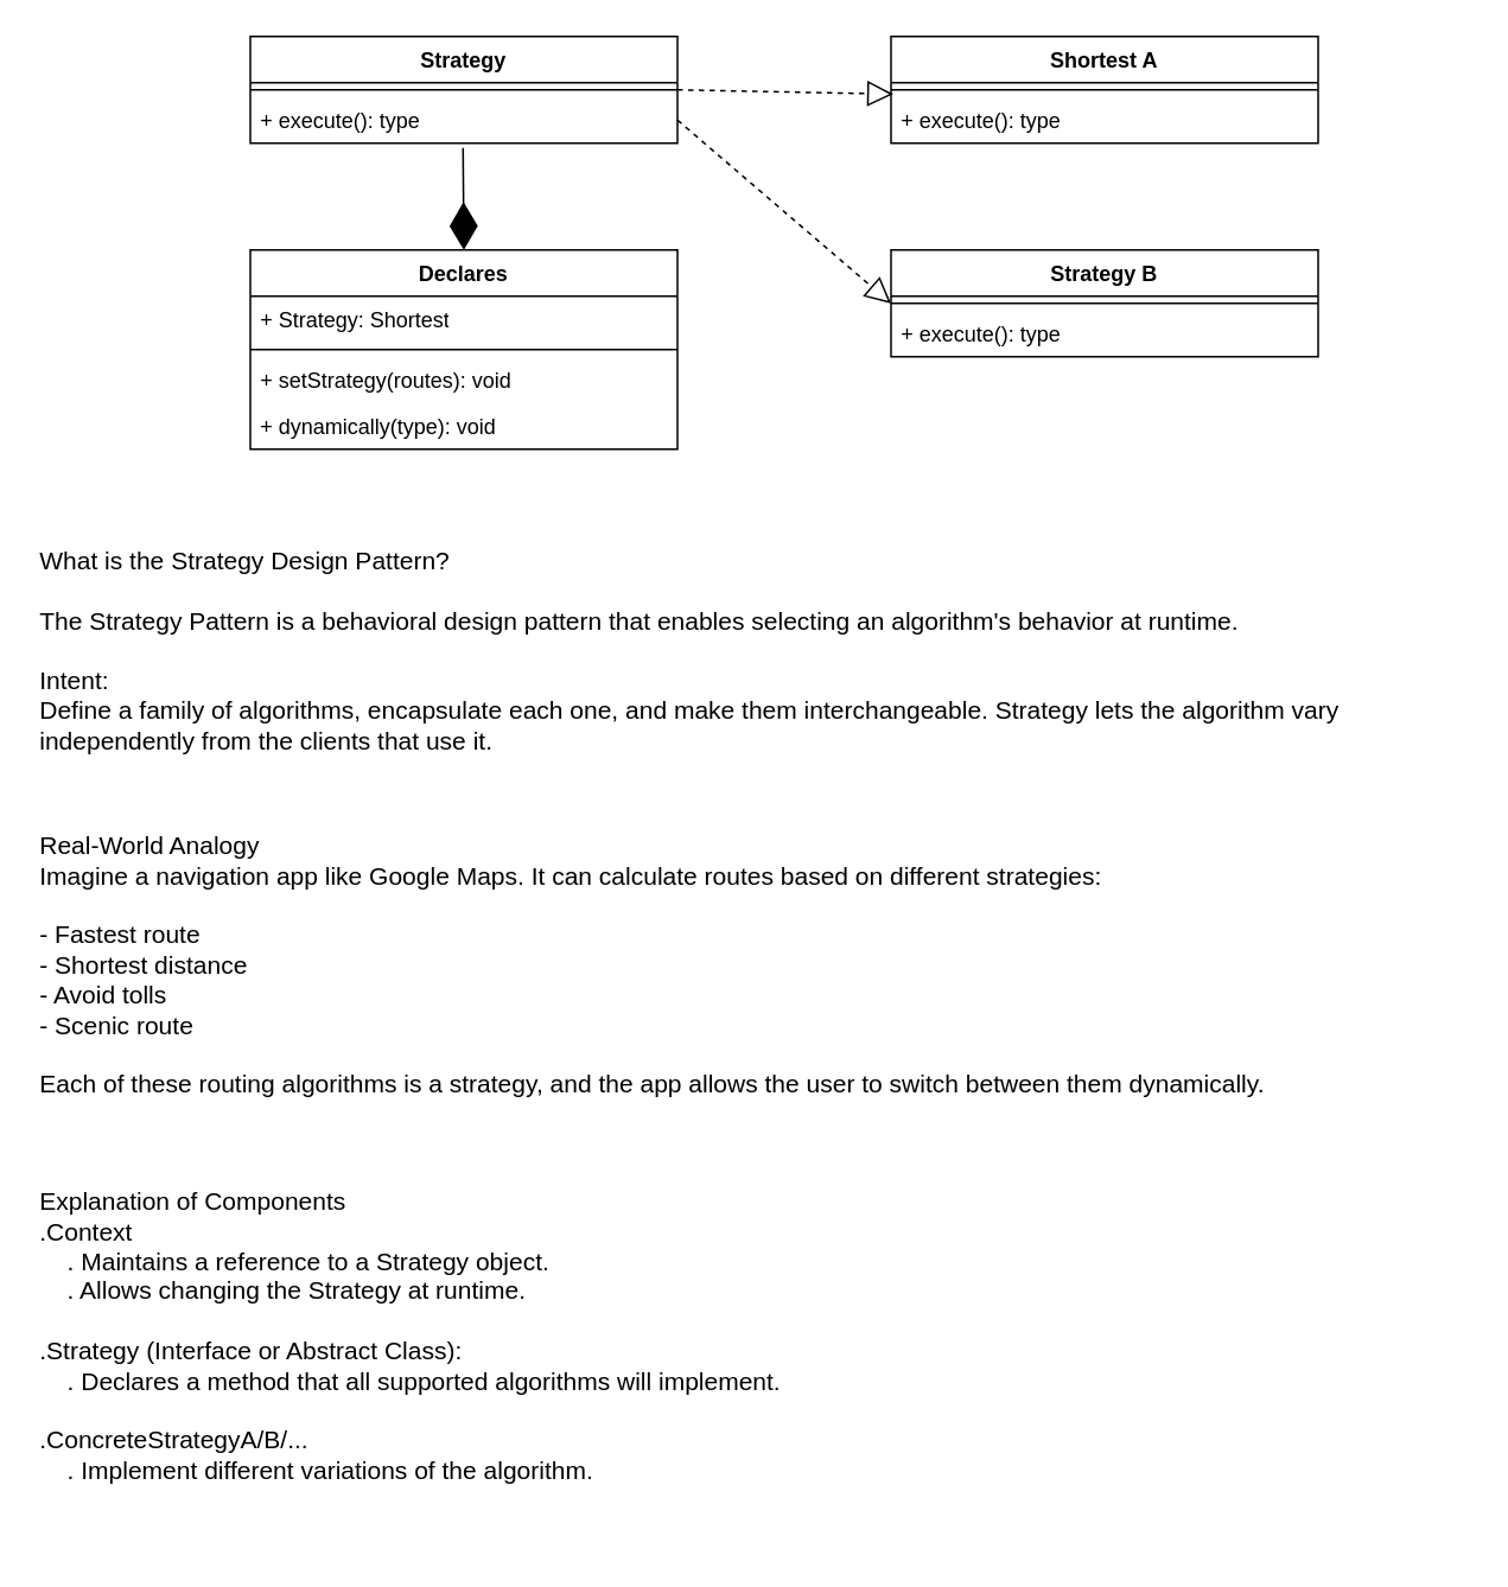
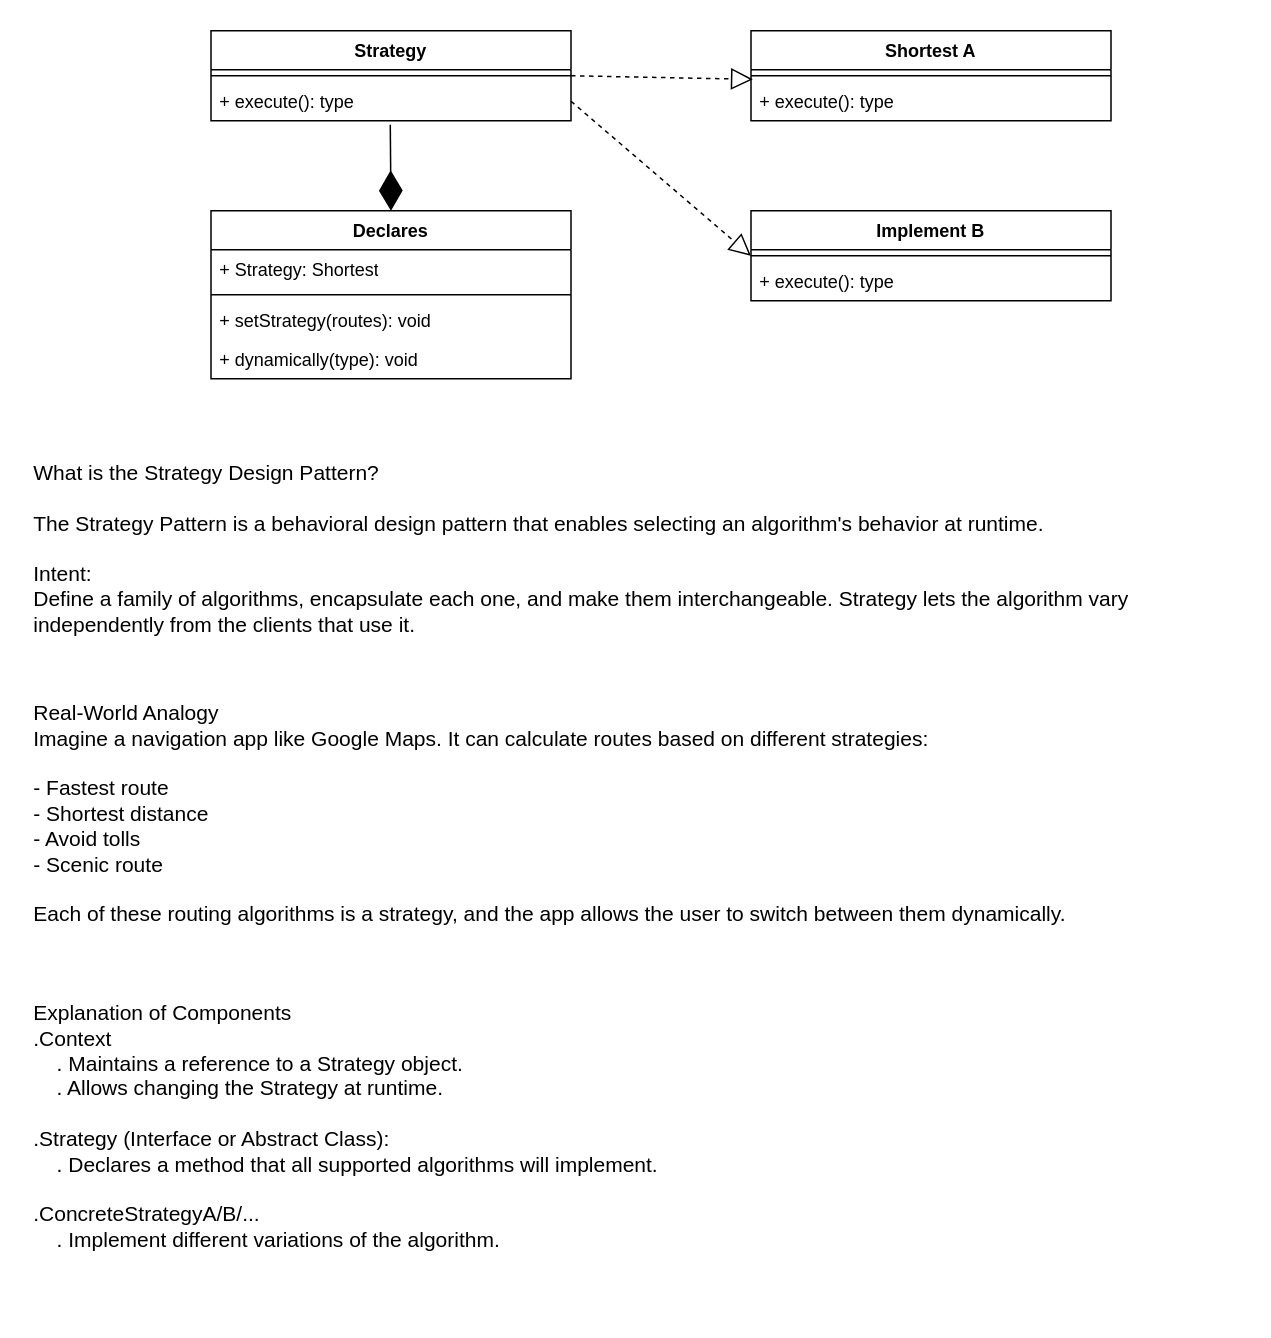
  <mxCell id="0" />
  <mxCell id="1" parent="0" />
  <mxCell id="2" value="Declares" style="swimlane;fontStyle=1;align=center;verticalAlign=top;childLayout=stackLayout;horizontal=1;startSize=26;horizontalStack=0;resizeParent=1;resizeParentMax=0;resizeLast=0;collapsible=1;marginBottom=0;whiteSpace=wrap;html=1;" vertex="1" parent="1"><mxGeometry x="140" y="140" width="240" height="112" as="geometry" /></mxCell>
  <mxCell id="3" value="+ Strategy: Shortest" style="text;strokeColor=none;fillColor=none;align=left;verticalAlign=top;spacingLeft=4;spacingRight=4;overflow=hidden;rotatable=0;points=[[0,0.5],[1,0.5]];portConstraint=eastwest;whiteSpace=wrap;html=1;" vertex="1" parent="2"><mxGeometry y="26" width="240" height="26" as="geometry" /></mxCell>
  <mxCell id="4" value="" style="line;strokeWidth=1;fillColor=none;align=left;verticalAlign=middle;spacingTop=-1;spacingLeft=3;spacingRight=3;rotatable=0;labelPosition=right;points=[];portConstraint=eastwest;strokeColor=inherit;" vertex="1" parent="2"><mxGeometry y="52" width="240" height="8" as="geometry" /></mxCell>
  <mxCell id="5" value="+ setStrategy(routes): void" style="text;strokeColor=none;fillColor=none;align=left;verticalAlign=top;spacingLeft=4;spacingRight=4;overflow=hidden;rotatable=0;points=[[0,0.5],[1,0.5]];portConstraint=eastwest;whiteSpace=wrap;html=1;" vertex="1" parent="2"><mxGeometry y="60" width="240" height="26" as="geometry" /></mxCell>
  <mxCell id="6" value="+ dynamically(type): void" style="text;strokeColor=none;fillColor=none;align=left;verticalAlign=top;spacingLeft=4;spacingRight=4;overflow=hidden;rotatable=0;points=[[0,0.5],[1,0.5]];portConstraint=eastwest;whiteSpace=wrap;html=1;" vertex="1" parent="2"><mxGeometry y="86" width="240" height="26" as="geometry" /></mxCell>
  <mxCell id="7" value="Strategy" style="swimlane;fontStyle=1;align=center;verticalAlign=top;childLayout=stackLayout;horizontal=1;startSize=26;horizontalStack=0;resizeParent=1;resizeParentMax=0;resizeLast=0;collapsible=1;marginBottom=0;whiteSpace=wrap;html=1;" vertex="1" parent="1"><mxGeometry x="140" y="20" width="240" height="60" as="geometry" /></mxCell>
  <mxCell id="8" value="" style="line;strokeWidth=1;fillColor=none;align=left;verticalAlign=middle;spacingTop=-1;spacingLeft=3;spacingRight=3;rotatable=0;labelPosition=right;points=[];portConstraint=eastwest;strokeColor=inherit;" vertex="1" parent="7"><mxGeometry y="26" width="240" height="8" as="geometry" /></mxCell>
  <mxCell id="9" value="+ execute(): type" style="text;strokeColor=none;fillColor=none;align=left;verticalAlign=top;spacingLeft=4;spacingRight=4;overflow=hidden;rotatable=0;points=[[0,0.5],[1,0.5]];portConstraint=eastwest;whiteSpace=wrap;html=1;" vertex="1" parent="7"><mxGeometry y="34" width="240" height="26" as="geometry" /></mxCell>
  <mxCell id="10" value="Shortest A" style="swimlane;fontStyle=1;align=center;verticalAlign=top;childLayout=stackLayout;horizontal=1;startSize=26;horizontalStack=0;resizeParent=1;resizeParentMax=0;resizeLast=0;collapsible=1;marginBottom=0;whiteSpace=wrap;html=1;" vertex="1" parent="1"><mxGeometry x="500" y="20" width="240" height="60" as="geometry" /></mxCell>
  <mxCell id="11" value="" style="line;strokeWidth=1;fillColor=none;align=left;verticalAlign=middle;spacingTop=-1;spacingLeft=3;spacingRight=3;rotatable=0;labelPosition=right;points=[];portConstraint=eastwest;strokeColor=inherit;" vertex="1" parent="10"><mxGeometry y="26" width="240" height="8" as="geometry" /></mxCell>
  <mxCell id="12" value="+ execute(): type" style="text;strokeColor=none;fillColor=none;align=left;verticalAlign=top;spacingLeft=4;spacingRight=4;overflow=hidden;rotatable=0;points=[[0,0.5],[1,0.5]];portConstraint=eastwest;whiteSpace=wrap;html=1;" vertex="1" parent="10"><mxGeometry y="34" width="240" height="26" as="geometry" /></mxCell>
- <mxCell id="13" value="Strategy B" style="swimlane;fontStyle=1;align=center;verticalAlign=top;childLayout=stackLayout;horizontal=1;startSize=26;horizontalStack=0;resizeParent=1;resizeParentMax=0;resizeLast=0;collapsible=1;marginBottom=0;whiteSpace=wrap;html=1;" vertex="1" parent="1"><mxGeometry x="500" y="140" width="240" height="60" as="geometry" /></mxCell>
+ <mxCell id="13" value="Implement B" style="swimlane;fontStyle=1;align=center;verticalAlign=top;childLayout=stackLayout;horizontal=1;startSize=26;horizontalStack=0;resizeParent=1;resizeParentMax=0;resizeLast=0;collapsible=1;marginBottom=0;whiteSpace=wrap;html=1;" vertex="1" parent="1"><mxGeometry x="500" y="140" width="240" height="60" as="geometry" /></mxCell>
  <mxCell id="14" value="" style="line;strokeWidth=1;fillColor=none;align=left;verticalAlign=middle;spacingTop=-1;spacingLeft=3;spacingRight=3;rotatable=0;labelPosition=right;points=[];portConstraint=eastwest;strokeColor=inherit;" vertex="1" parent="13"><mxGeometry y="26" width="240" height="8" as="geometry" /></mxCell>
  <mxCell id="15" value="+ execute(): type" style="text;strokeColor=none;fillColor=none;align=left;verticalAlign=top;spacingLeft=4;spacingRight=4;overflow=hidden;rotatable=0;points=[[0,0.5],[1,0.5]];portConstraint=eastwest;whiteSpace=wrap;html=1;" vertex="1" parent="13"><mxGeometry y="34" width="240" height="26" as="geometry" /></mxCell>
  <mxCell id="16" value="" style="endArrow=diamondThin;endFill=1;endSize=24;html=1;rounded=0;entryX=0.5;entryY=0;entryDx=0;entryDy=0;exitX=0.498;exitY=1.1;exitDx=0;exitDy=0;exitPerimeter=0;" edge="1" parent="1" source="9" target="2"><mxGeometry width="160" relative="1" as="geometry"><mxPoint x="260" y="120" as="sourcePoint" /><mxPoint x="490" y="260" as="targetPoint" /></mxGeometry></mxCell>
  <mxCell id="17" value="" style="endArrow=block;dashed=1;endFill=0;endSize=12;html=1;rounded=0;entryX=0.005;entryY=-0.062;entryDx=0;entryDy=0;entryPerimeter=0;exitX=1;exitY=0.5;exitDx=0;exitDy=0;" edge="1" parent="1" source="7" target="12"><mxGeometry width="160" relative="1" as="geometry"><mxPoint x="380" y="240" as="sourcePoint" /><mxPoint x="540" y="240" as="targetPoint" /></mxGeometry></mxCell>
  <mxCell id="18" value="" style="endArrow=block;dashed=1;endFill=0;endSize=12;html=1;rounded=0;entryX=0;entryY=0.5;entryDx=0;entryDy=0;exitX=1;exitY=0.5;exitDx=0;exitDy=0;" edge="1" parent="1" source="9" target="13"><mxGeometry width="160" relative="1" as="geometry"><mxPoint x="380" y="260" as="sourcePoint" /><mxPoint x="540" y="260" as="targetPoint" /></mxGeometry></mxCell>
  <mxCell id="19" value="What is the Strategy Design Pattern?&#10;&#10;The Strategy Pattern is a behavioral design pattern that enables selecting an algorithm's behavior at runtime.&#10;&#10;Intent:&#10;Define a family of algorithms, encapsulate each one, and make them interchangeable. Strategy lets the algorithm vary independently from the clients that use it." style="text;whiteSpace=wrap;fontSize=14;" vertex="1" parent="1"><mxGeometry x="20" y="300" width="760" height="120" as="geometry" /></mxCell>
  <mxCell id="20" value="Real-World Analogy &#10;Imagine a navigation app like Google Maps. It can calculate routes based on different strategies:&#10;&#10;- Fastest route &#10;- Shortest distance &#10;- Avoid tolls &#10;- Scenic route&#10;&#10;Each of these routing algorithms is a strategy, and the app allows the user to switch between them dynamically." style="text;whiteSpace=wrap;fontSize=14;" vertex="1" parent="1"><mxGeometry x="20" y="460" width="800" height="160" as="geometry" /></mxCell>
  <mxCell id="21" value="Explanation of Components &#10;.Context&#10;    . Maintains a reference to a Strategy object.&#10;    . Allows changing the Strategy at runtime.&#10;&#10;.Strategy (Interface or Abstract Class):&#10;    . Declares a method that all supported algorithms will implement.&#10;&#10;.ConcreteStrategyA/B/...&#10;    . Implement different variations of the algorithm." style="text;whiteSpace=wrap;fontSize=14;fontStyle=0" vertex="1" parent="1"><mxGeometry x="20" y="660" width="805" height="210" as="geometry" /></mxCell>
